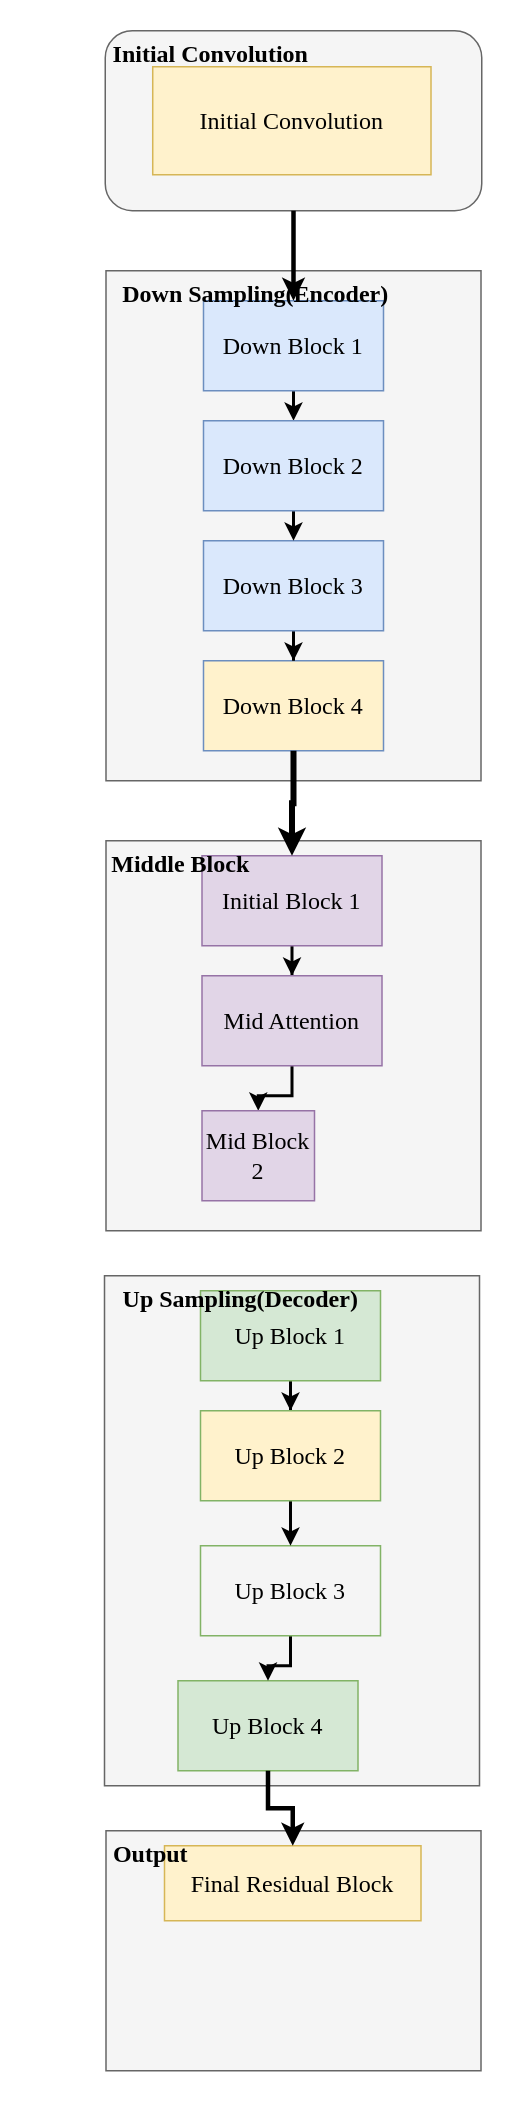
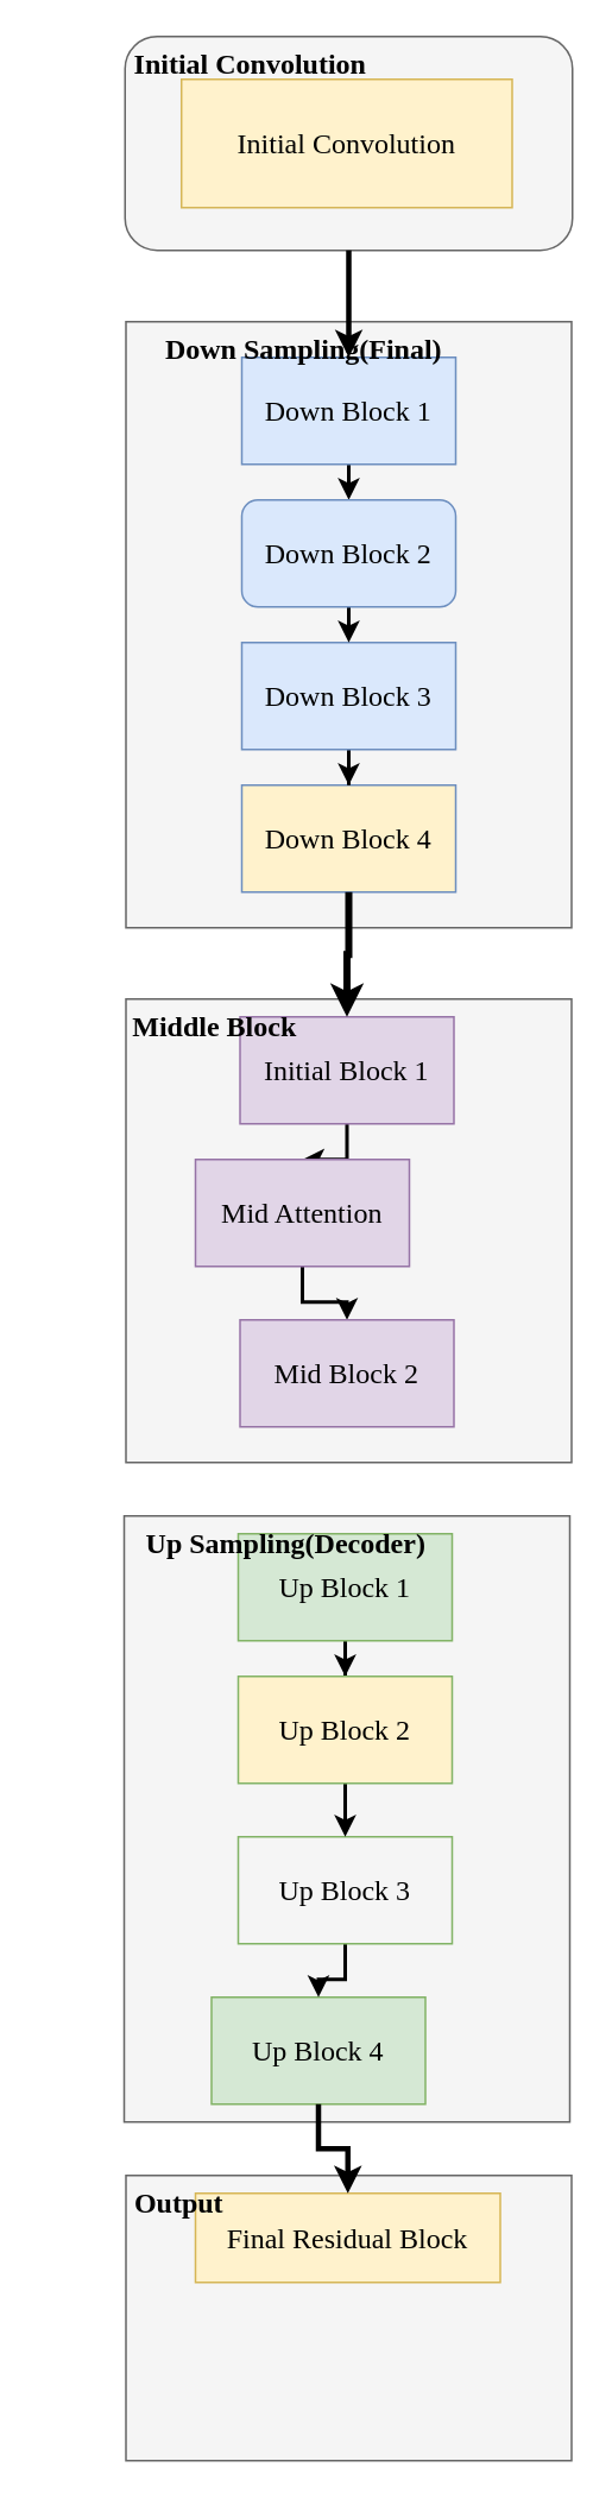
  <mxCell id="0" />
  <mxCell id="1" parent="0" />
  <mxCell id="2" value="" style="group;rounded=1;" vertex="1" connectable="0" parent="1"><mxGeometry x="30" y="490" width="290.5" height="890" as="geometry" /></mxCell>
  <mxCell id="3" value="" style="group" vertex="1" connectable="0" parent="2"><mxGeometry x="39.5" y="-470" width="251" height="120" as="geometry" /></mxCell>
  <mxCell id="4" value="" style="rounded=1;whiteSpace=wrap;html=1;fillColor=#f5f5f5;fontColor=#333333;strokeColor=#666666;" vertex="1" parent="3"><mxGeometry width="251.0" height="120" as="geometry" /></mxCell>
  <mxCell id="5" value="&lt;font face=&quot;Times New Roman&quot;&gt;&lt;span style=&quot;font-size: 16px;&quot;&gt;Initial Convolution&lt;/span&gt;&lt;/font&gt;" style="rounded=0;whiteSpace=wrap;html=1;fillColor=#fff2cc;strokeColor=#d6b656;" vertex="1" parent="3"><mxGeometry x="31.648" y="24" width="185.522" height="72" as="geometry" /></mxCell>
  <mxCell id="6" value="&lt;b&gt;&lt;font face=&quot;Times New Roman&quot; style=&quot;font-size: 16px;&quot;&gt;Initial Convolution&lt;/font&gt;&lt;/b&gt;" style="text;html=1;align=center;verticalAlign=middle;whiteSpace=wrap;rounded=0;" vertex="1" parent="3"><mxGeometry x="-9.5" width="159.5" height="30" as="geometry" /></mxCell>
  <mxCell id="7" value="" style="group;rounded=1;" vertex="1" connectable="0" parent="2"><mxGeometry x="40" y="-310" width="250" height="340" as="geometry" /></mxCell>
  <mxCell id="8" value="" style="rounded=0;whiteSpace=wrap;html=1;fillColor=#f5f5f5;fontColor=#333333;strokeColor=#666666;" vertex="1" parent="7"><mxGeometry width="250" height="340" as="geometry" /></mxCell>
  <mxCell id="9" style="edgeStyle=orthogonalEdgeStyle;rounded=0;orthogonalLoop=1;jettySize=auto;html=1;exitX=0.5;exitY=1;exitDx=0;exitDy=0;entryX=0.5;entryY=0;entryDx=0;entryDy=0;strokeWidth=2;" edge="1" parent="7" source="10" target="15"><mxGeometry relative="1" as="geometry" /></mxCell>
  <mxCell id="10" value="&lt;font face=&quot;Times New Roman&quot; style=&quot;font-size: 16px;&quot;&gt;Down Block 1&lt;/font&gt;" style="rounded=0;whiteSpace=wrap;html=1;fillColor=#dae8fc;strokeColor=#6c8ebf;flipH=0;flipV=1;" vertex="1" parent="7"><mxGeometry x="65" y="20" width="120" height="60" as="geometry" /></mxCell>
  <mxCell id="11" value="&lt;font face=&quot;Times New Roman&quot; style=&quot;font-size: 16px;&quot;&gt;Down Block 4&lt;/font&gt;" style="rounded=0;whiteSpace=wrap;html=1;fillColor=#fff2cc;strokeColor=#6c8ebf;flipH=0;flipV=1;" vertex="1" parent="7"><mxGeometry x="65" y="260" width="120" height="60" as="geometry" /></mxCell>
  <mxCell id="12" value="" style="edgeStyle=orthogonalEdgeStyle;rounded=0;orthogonalLoop=1;jettySize=auto;html=1;strokeWidth=2;" edge="1" parent="7" source="13" target="11"><mxGeometry relative="1" as="geometry" /></mxCell>
  <mxCell id="13" value="&lt;font face=&quot;Times New Roman&quot; style=&quot;font-size: 16px;&quot;&gt;Down Block 3&lt;/font&gt;" style="rounded=0;whiteSpace=wrap;html=1;fillColor=#dae8fc;strokeColor=#6c8ebf;flipH=0;flipV=1;" vertex="1" parent="7"><mxGeometry x="65" y="180" width="120" height="60" as="geometry" /></mxCell>
  <mxCell id="14" style="edgeStyle=orthogonalEdgeStyle;rounded=0;orthogonalLoop=1;jettySize=auto;html=1;exitX=0.5;exitY=1;exitDx=0;exitDy=0;entryX=0.5;entryY=0;entryDx=0;entryDy=0;strokeWidth=2;" edge="1" parent="7" source="15" target="13"><mxGeometry relative="1" as="geometry" /></mxCell>
- <mxCell id="15" value="&lt;font face=&quot;Times New Roman&quot; style=&quot;font-size: 16px;&quot;&gt;Down Block 2&lt;/font&gt;" style="rounded=0;whiteSpace=wrap;html=1;fillColor=#dae8fc;strokeColor=#6c8ebf;flipH=0;flipV=1;" vertex="1" parent="7"><mxGeometry x="65" y="100" width="120" height="60" as="geometry" /></mxCell>
- <mxCell id="16" value="&lt;b&gt;&lt;font face=&quot;Times New Roman&quot; style=&quot;font-size: 16px;&quot;&gt;Down Sampling(Encoder)&lt;/font&gt;&lt;/b&gt;" style="text;html=1;align=center;verticalAlign=middle;whiteSpace=wrap;rounded=0;" vertex="1" parent="7"><mxGeometry x="-10" width="220" height="30" as="geometry" /></mxCell>
+ <mxCell id="15" value="&lt;font face=&quot;Times New Roman&quot; style=&quot;font-size: 16px;&quot;&gt;Down Block 2&lt;/font&gt;" style="whiteSpace=wrap;html=1;fillColor=#dae8fc;strokeColor=#6c8ebf;flipH=0;flipV=1;rounded=1;" vertex="1" parent="7"><mxGeometry x="65" y="100" width="120" height="60" as="geometry" /></mxCell>
+ <mxCell id="16" value="&lt;b&gt;&lt;font face=&quot;Times New Roman&quot; style=&quot;font-size: 16px;&quot;&gt;Down Sampling(Final)&lt;/font&gt;&lt;/b&gt;" style="text;html=1;align=center;verticalAlign=middle;whiteSpace=wrap;rounded=0;" vertex="1" parent="7"><mxGeometry x="-10" width="220" height="30" as="geometry" /></mxCell>
  <mxCell id="17" value="" style="group" vertex="1" connectable="0" parent="2"><mxGeometry x="40" y="70" width="250" height="260" as="geometry" /></mxCell>
  <mxCell id="18" value="" style="rounded=0;whiteSpace=wrap;html=1;fillColor=#f5f5f5;fontColor=#333333;strokeColor=#666666;" vertex="1" parent="17"><mxGeometry width="250" height="260" as="geometry" /></mxCell>
  <mxCell id="19" style="edgeStyle=orthogonalEdgeStyle;rounded=0;orthogonalLoop=1;jettySize=auto;html=1;entryX=0.5;entryY=0;entryDx=0;entryDy=0;strokeWidth=2;" edge="1" parent="17" source="20" target="22"><mxGeometry relative="1" as="geometry" /></mxCell>
  <mxCell id="20" value="&lt;font face=&quot;Times New Roman&quot;&gt;&lt;span style=&quot;font-size: 16px;&quot;&gt;Initial Block 1&lt;/span&gt;&lt;/font&gt;" style="rounded=0;whiteSpace=wrap;html=1;fillColor=#e1d5e7;strokeColor=#9673a6;" vertex="1" parent="17"><mxGeometry x="64" y="10" width="120" height="60" as="geometry" /></mxCell>
  <mxCell id="21" style="edgeStyle=orthogonalEdgeStyle;rounded=0;orthogonalLoop=1;jettySize=auto;html=1;entryX=0.5;entryY=0;entryDx=0;entryDy=0;strokeWidth=2;" edge="1" parent="17" source="22" target="23"><mxGeometry relative="1" as="geometry" /></mxCell>
- <mxCell id="22" value="&lt;font face=&quot;Times New Roman&quot;&gt;&lt;span style=&quot;font-size: 16px;&quot;&gt;Mid Attention&lt;/span&gt;&lt;/font&gt;" style="rounded=0;whiteSpace=wrap;html=1;fillColor=#e1d5e7;strokeColor=#9673a6;" vertex="1" parent="17"><mxGeometry x="64" y="90" width="120" height="60" as="geometry" /></mxCell>
- <mxCell id="23" value="&lt;font face=&quot;Times New Roman&quot;&gt;&lt;span style=&quot;font-size: 16px;&quot;&gt;Mid Block 2&lt;/span&gt;&lt;/font&gt;" style="rounded=0;whiteSpace=wrap;html=1;fillColor=#e1d5e7;strokeColor=#9673a6;" vertex="1" parent="17"><mxGeometry x="64" y="180" width="75" height="60" as="geometry" /></mxCell>
+ <mxCell id="22" value="&lt;font face=&quot;Times New Roman&quot;&gt;&lt;span style=&quot;font-size: 16px;&quot;&gt;Mid Attention&lt;/span&gt;&lt;/font&gt;" style="rounded=0;whiteSpace=wrap;html=1;fillColor=#e1d5e7;strokeColor=#9673a6;" vertex="1" parent="17"><mxGeometry x="39" y="90" width="120" height="60" as="geometry" /></mxCell>
+ <mxCell id="23" value="&lt;font face=&quot;Times New Roman&quot;&gt;&lt;span style=&quot;font-size: 16px;&quot;&gt;Mid Block 2&lt;/span&gt;&lt;/font&gt;" style="rounded=0;whiteSpace=wrap;html=1;fillColor=#e1d5e7;strokeColor=#9673a6;" vertex="1" parent="17"><mxGeometry x="64" y="180" width="120" height="60" as="geometry" /></mxCell>
  <mxCell id="24" value="&lt;b&gt;&lt;font face=&quot;Times New Roman&quot; style=&quot;font-size: 16px;&quot;&gt;Middle Block&lt;/font&gt;&lt;/b&gt;" style="text;html=1;align=center;verticalAlign=middle;whiteSpace=wrap;rounded=0;" vertex="1" parent="17"><mxGeometry x="-30" width="159.5" height="30" as="geometry" /></mxCell>
  <mxCell id="25" value="" style="rounded=0;whiteSpace=wrap;html=1;fillColor=#f5f5f5;fontColor=#333333;strokeColor=#666666;" vertex="1" parent="2"><mxGeometry x="39" y="360" width="250" height="340" as="geometry" /></mxCell>
  <mxCell id="26" style="edgeStyle=orthogonalEdgeStyle;rounded=0;orthogonalLoop=1;jettySize=auto;html=1;entryX=0.5;entryY=0;entryDx=0;entryDy=0;strokeWidth=2;" edge="1" parent="2" source="27" target="32"><mxGeometry relative="1" as="geometry" /></mxCell>
  <mxCell id="27" value="&lt;font face=&quot;Times New Roman&quot; style=&quot;font-size: 16px;&quot;&gt;Up Block 1&lt;/font&gt;" style="rounded=0;whiteSpace=wrap;html=1;fillColor=#d5e8d4;strokeColor=#82b366;flipH=1;flipV=1;" vertex="1" parent="2"><mxGeometry x="103" y="370" width="120" height="60" as="geometry" /></mxCell>
  <mxCell id="28" value="&lt;font face=&quot;Times New Roman&quot; style=&quot;font-size: 16px;&quot;&gt;Up Block 4&lt;/font&gt;" style="rounded=0;whiteSpace=wrap;html=1;fillColor=#d5e8d4;strokeColor=#82b366;flipH=1;flipV=1;" vertex="1" parent="2"><mxGeometry x="88" y="630" width="120" height="60" as="geometry" /></mxCell>
  <mxCell id="29" style="edgeStyle=orthogonalEdgeStyle;rounded=0;orthogonalLoop=1;jettySize=auto;html=1;entryX=0.5;entryY=0;entryDx=0;entryDy=0;strokeWidth=2;" edge="1" parent="2" source="30" target="28"><mxGeometry relative="1" as="geometry" /></mxCell>
  <mxCell id="30" value="&lt;font face=&quot;Times New Roman&quot; style=&quot;font-size: 16px;&quot;&gt;Up Block 3&lt;/font&gt;" style="rounded=0;whiteSpace=wrap;html=1;fillColor=#f5f5f5;strokeColor=#82b366;flipH=1;flipV=1;" vertex="1" parent="2"><mxGeometry x="103" y="540" width="120" height="60" as="geometry" /></mxCell>
  <mxCell id="31" style="edgeStyle=orthogonalEdgeStyle;rounded=0;orthogonalLoop=1;jettySize=auto;html=1;entryX=0.5;entryY=0;entryDx=0;entryDy=0;strokeWidth=2;" edge="1" parent="2" source="32" target="30"><mxGeometry relative="1" as="geometry" /></mxCell>
  <mxCell id="32" value="&lt;font face=&quot;Times New Roman&quot; style=&quot;font-size: 16px;&quot;&gt;Up Block 2&lt;/font&gt;" style="rounded=0;whiteSpace=wrap;html=1;fillColor=#fff2cc;strokeColor=#82b366;flipH=1;flipV=1;" vertex="1" parent="2"><mxGeometry x="103" y="450" width="120" height="60" as="geometry" /></mxCell>
  <mxCell id="33" value="&lt;b&gt;&lt;font face=&quot;Times New Roman&quot; style=&quot;font-size: 16px;&quot;&gt;Up Sampling(Decoder)&lt;/font&gt;&lt;/b&gt;" style="text;html=1;align=center;verticalAlign=middle;whiteSpace=wrap;rounded=0;" vertex="1" parent="2"><mxGeometry x="50" y="360" width="159.5" height="30" as="geometry" /></mxCell>
  <mxCell id="34" value="" style="rounded=0;whiteSpace=wrap;html=1;fillColor=#f5f5f5;fontColor=#333333;strokeColor=#666666;" vertex="1" parent="2"><mxGeometry x="40" y="730" width="250" height="160" as="geometry" /></mxCell>
  <mxCell id="35" value="&lt;font face=&quot;Times New Roman&quot;&gt;&lt;span style=&quot;font-size: 16px;&quot;&gt;Final Residual Block&lt;/span&gt;&lt;/font&gt;" style="rounded=0;whiteSpace=wrap;html=1;fillColor=#fff2cc;strokeColor=#d6b656;" vertex="1" parent="2"><mxGeometry x="79" y="740" width="171" height="50" as="geometry" /></mxCell>
  <mxCell id="36" value="&lt;b&gt;&lt;font face=&quot;Times New Roman&quot; style=&quot;font-size: 16px;&quot;&gt;Output&lt;/font&gt;&lt;/b&gt;" style="text;html=1;align=center;verticalAlign=middle;whiteSpace=wrap;rounded=0;" vertex="1" parent="2"><mxGeometry x="-10" y="730" width="159.5" height="30" as="geometry" /></mxCell>
  <mxCell id="37" style="edgeStyle=orthogonalEdgeStyle;rounded=0;orthogonalLoop=1;jettySize=auto;html=1;entryX=0.5;entryY=0;entryDx=0;entryDy=0;strokeWidth=3;" edge="1" parent="2" source="4" target="10"><mxGeometry relative="1" as="geometry" /></mxCell>
  <mxCell id="38" style="edgeStyle=orthogonalEdgeStyle;rounded=0;orthogonalLoop=1;jettySize=auto;html=1;entryX=0.5;entryY=0;entryDx=0;entryDy=0;strokeWidth=4;" edge="1" parent="2" source="11" target="20"><mxGeometry relative="1" as="geometry" /></mxCell>
  <mxCell id="39" style="edgeStyle=orthogonalEdgeStyle;rounded=0;orthogonalLoop=1;jettySize=auto;html=1;entryX=0.5;entryY=0;entryDx=0;entryDy=0;strokeWidth=3;" edge="1" parent="2" source="28" target="35"><mxGeometry relative="1" as="geometry" /></mxCell>
